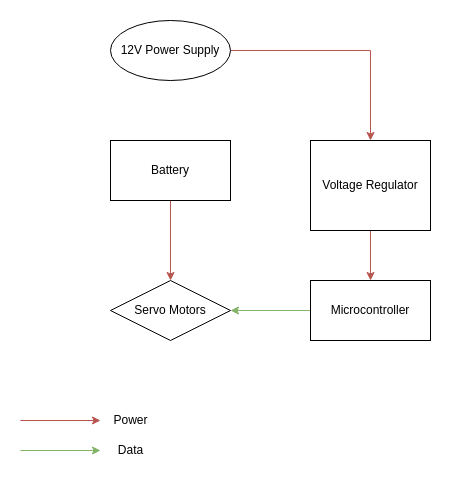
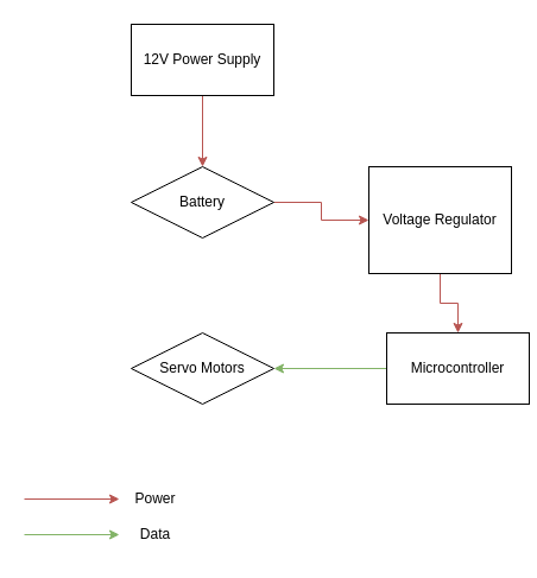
  <mxCell id="0" />
  <mxCell id="1" parent="0" />
- <mxCell id="2" value="" style="edgeStyle=orthogonalEdgeStyle;rounded=0;orthogonalLoop=1;jettySize=auto;html=1;fillColor=#f8cecc;strokeColor=#b85450;" edge="1" parent="1" source="3" target="6"><mxGeometry relative="1" as="geometry" /></mxCell>
- <mxCell id="3" value="Battery" style="rounded=0;whiteSpace=wrap;html=1;" vertex="1" parent="1"><mxGeometry x="110" y="140" width="120" height="60" as="geometry" /></mxCell>
+ <mxCell id="2" value="" style="edgeStyle=orthogonalEdgeStyle;rounded=0;orthogonalLoop=1;jettySize=auto;html=1;fillColor=#f8cecc;strokeColor=#b85450;" edge="1" parent="1" source="3" target="5"><mxGeometry relative="1" as="geometry" /></mxCell>
+ <mxCell id="3" value="Battery" style="rhombus;whiteSpace=wrap;html=1;" vertex="1" parent="1"><mxGeometry x="110" y="140" width="120" height="60" as="geometry" /></mxCell>
  <mxCell id="4" value="" style="edgeStyle=orthogonalEdgeStyle;rounded=0;orthogonalLoop=1;jettySize=auto;html=1;fillColor=#f8cecc;strokeColor=#b85450;" edge="1" parent="1" source="5" target="8"><mxGeometry relative="1" as="geometry" /></mxCell>
  <mxCell id="5" value="Voltage Regulator" style="whiteSpace=wrap;html=1;rounded=0;" vertex="1" parent="1"><mxGeometry x="310" y="140" width="120" height="90" as="geometry" /></mxCell>
  <mxCell id="6" value="Servo Motors" style="rhombus;whiteSpace=wrap;html=1;" vertex="1" parent="1"><mxGeometry x="110" y="280" width="120" height="60" as="geometry" /></mxCell>
  <mxCell id="7" style="edgeStyle=orthogonalEdgeStyle;rounded=0;orthogonalLoop=1;jettySize=auto;html=1;exitX=0;exitY=0.5;exitDx=0;exitDy=0;entryX=1;entryY=0.5;entryDx=0;entryDy=0;fillColor=#d5e8d4;strokeColor=#82b366;" edge="1" parent="1" source="8" target="6"><mxGeometry relative="1" as="geometry" /></mxCell>
- <mxCell id="8" value="Microcontroller" style="whiteSpace=wrap;html=1;rounded=0;" vertex="1" parent="1"><mxGeometry x="310" y="280" width="120" height="60" as="geometry" /></mxCell>
- <mxCell id="9" style="edgeStyle=orthogonalEdgeStyle;rounded=0;orthogonalLoop=1;jettySize=auto;html=1;fillColor=#f8cecc;strokeColor=#b85450;" edge="1" parent="1" source="10" target="5"><mxGeometry relative="1" as="geometry"><mxPoint x="170" y="130" as="targetPoint" /></mxGeometry></mxCell>
- <mxCell id="10" value="12V Power Supply" style="ellipse;whiteSpace=wrap;html=1;" vertex="1" parent="1"><mxGeometry x="110" y="20" width="120" height="60" as="geometry" /></mxCell>
+ <mxCell id="8" value="Microcontroller" style="whiteSpace=wrap;html=1;rounded=0;" vertex="1" parent="1"><mxGeometry x="325" y="280" width="120" height="60" as="geometry" /></mxCell>
+ <mxCell id="9" style="edgeStyle=orthogonalEdgeStyle;rounded=0;orthogonalLoop=1;jettySize=auto;html=1;fillColor=#f8cecc;strokeColor=#b85450;entryX=0.5;entryY=0;entryDx=0;entryDy=0;" edge="1" parent="1" source="10" target="3"><mxGeometry relative="1" as="geometry"><mxPoint x="170" y="130" as="targetPoint" /></mxGeometry></mxCell>
+ <mxCell id="10" value="12V Power Supply" style="whiteSpace=wrap;html=1;rounded=0;" vertex="1" parent="1"><mxGeometry x="110" y="20" width="120" height="60" as="geometry" /></mxCell>
  <mxCell id="11" style="edgeStyle=orthogonalEdgeStyle;rounded=0;orthogonalLoop=1;jettySize=auto;html=1;entryX=0;entryY=0.5;entryDx=0;entryDy=0;fillColor=#f8cecc;strokeColor=#b85450;" edge="1" parent="1"><mxGeometry relative="1" as="geometry"><mxPoint x="20" y="420" as="sourcePoint" /><mxPoint x="100" y="420" as="targetPoint" /></mxGeometry></mxCell>
  <mxCell id="12" value="Power" style="text;html=1;align=center;verticalAlign=middle;resizable=0;points=[];autosize=1;strokeColor=none;fillColor=none;" vertex="1" parent="1"><mxGeometry x="100" y="405" width="60" height="30" as="geometry" /></mxCell>
  <mxCell id="13" style="edgeStyle=orthogonalEdgeStyle;rounded=0;orthogonalLoop=1;jettySize=auto;html=1;entryX=0;entryY=0.5;entryDx=0;entryDy=0;fillColor=#d5e8d4;strokeColor=#82b366;" edge="1" parent="1"><mxGeometry relative="1" as="geometry"><mxPoint x="20" y="450" as="sourcePoint" /><mxPoint x="100" y="450" as="targetPoint" /></mxGeometry></mxCell>
  <mxCell id="14" value="Data" style="text;html=1;align=center;verticalAlign=middle;resizable=0;points=[];autosize=1;strokeColor=none;fillColor=none;" vertex="1" parent="1"><mxGeometry x="105" y="435" width="50" height="30" as="geometry" /></mxCell>
